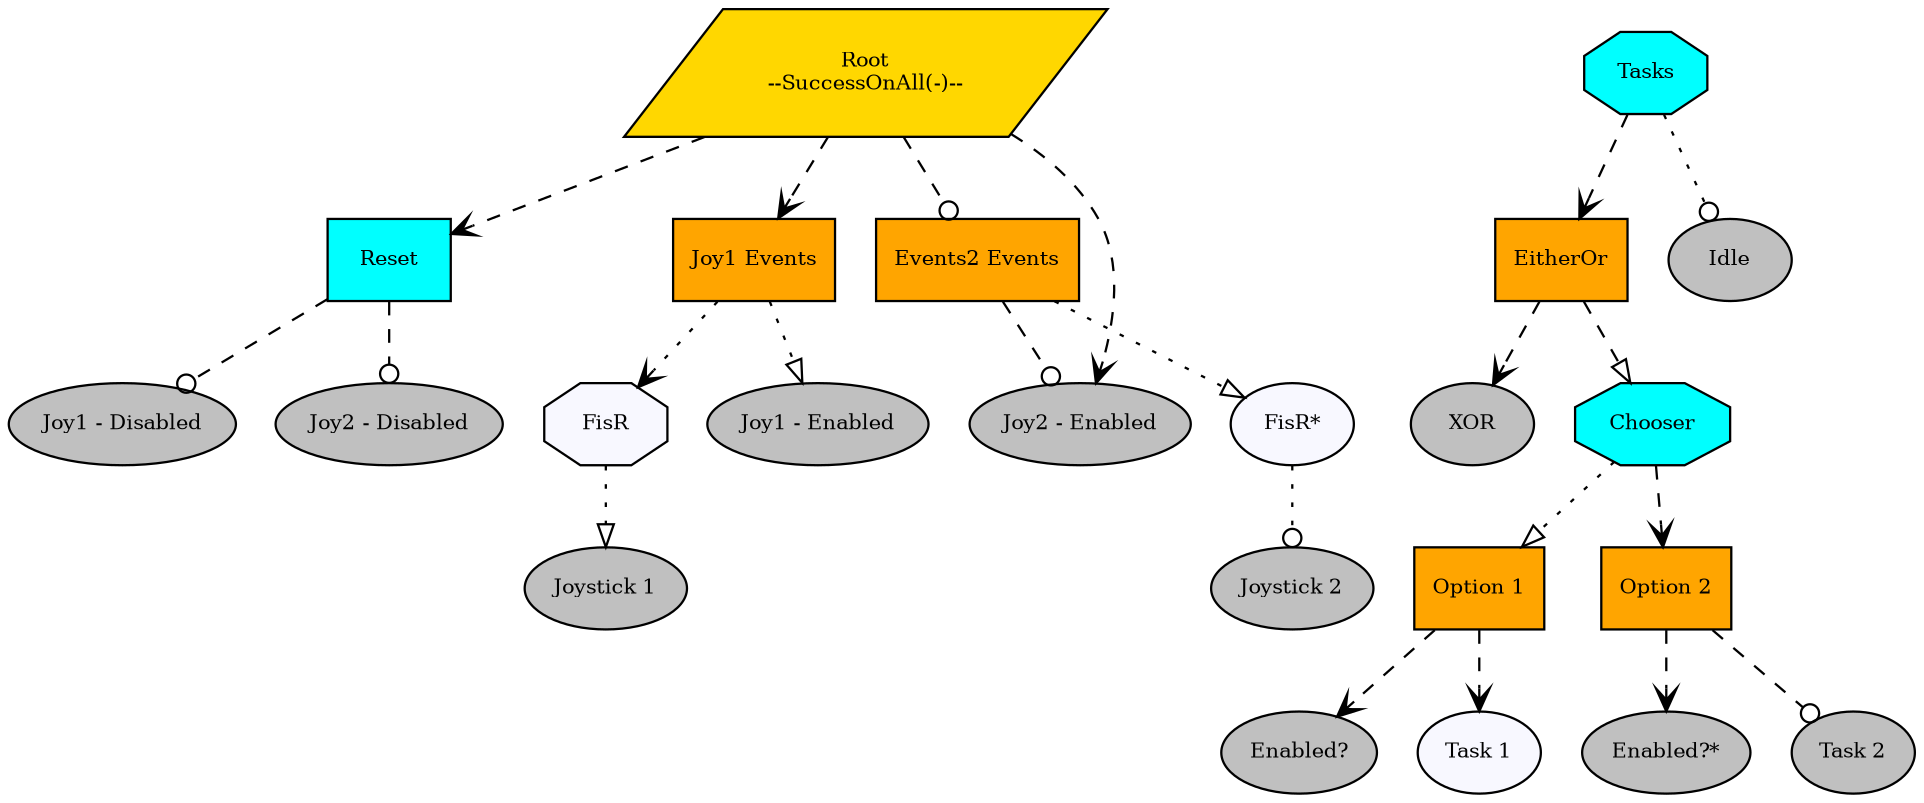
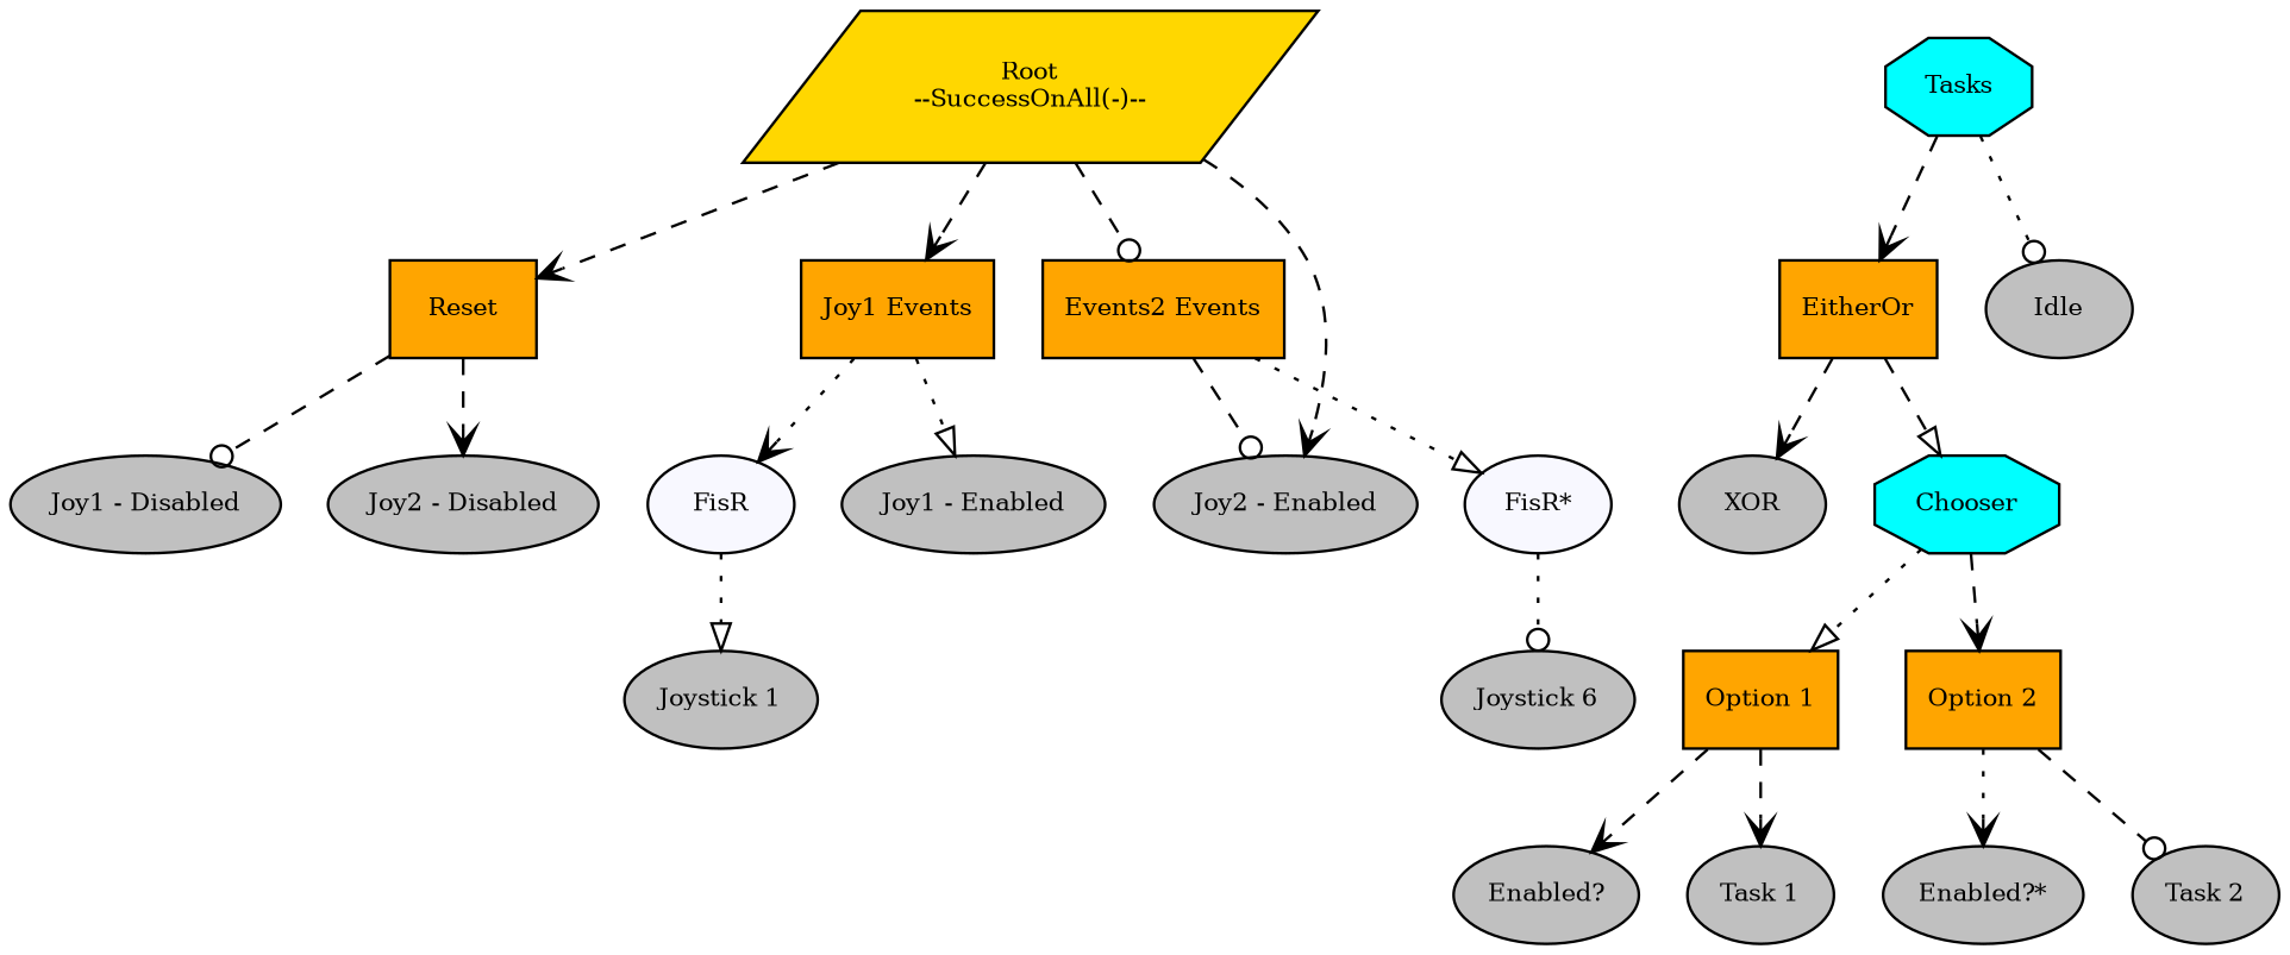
  digraph {
    fontname="times-roman"
    ordering=out
    node [fillcolor=gray fontcolor=black fontname="times-roman" fontsize=9 shape=ellipse style=filled]
    edge [arrowhead=vee fontname="times-roman" style=dashed]
    n1 [fillcolor=gold label="Root\n--SuccessOnAll(-)--" shape=parallelogram]
-   n2 [fillcolor=cyan label=Reset shape=box]
+   n2 [fillcolor=orange label=Reset shape=box]
    n3 [fillcolor=orange label="Joy1 Events" shape=box]
    n4 [fillcolor=orange label="Events2 Events" shape=box]
    n5 [label="Joy2 - Enabled"]
    n6 [label="Joy1 - Disabled"]
    n7 [label="Joy2 - Disabled"]
-   n8 [fillcolor=ghostwhite label=FisR shape=octagon]
+   n8 [fillcolor=ghostwhite label=FisR]
    n9 [label="Joy1 - Enabled"]
    n10 [fillcolor=ghostwhite label="FisR*"]
    n11 [fillcolor=cyan label=Tasks shape=octagon]
    n12 [fillcolor=orange label=EitherOr shape=box]
    n13 [label=Idle]
    n14 [label="Joystick 1"]
-   n15 [label="Joystick 2"]
+   n15 [label="Joystick 6"]
    n16 [label=XOR]
    n17 [fillcolor=cyan label=Chooser shape=octagon]
    n18 [fillcolor=orange label="Option 1" shape=box]
    n19 [fillcolor=orange label="Option 2" shape=box]
    n20 [label="Enabled?"]
-   n21 [fillcolor=ghostwhite label="Task 1"]
+   n21 [label="Task 1"]
    n22 [label="Enabled?*"]
    n23 [label="Task 2"]
    n1 -> n2
    n1 -> n3
    n1 -> n4 [arrowhead=odot]
    n1 -> n5
    n2 -> n6 [arrowhead=odot]
-   n2 -> n7 [arrowhead=odot]
+   n2 -> n7
    n3 -> n8 [style=dotted]
    n3 -> n9 [arrowhead=onormal style=dotted]
    n4 -> n5 [arrowhead=odot]
    n4 -> n10 [arrowhead=onormal style=dotted]
    n8 -> n14 [arrowhead=onormal style=dotted]
    n10 -> n15 [arrowhead=odot style=dotted]
    n11 -> n12
    n11 -> n13 [arrowhead=odot style=dotted]
    n12 -> n16
    n12 -> n17 [arrowhead=onormal]
    n17 -> n18 [arrowhead=onormal style=dotted]
    n17 -> n19
    n18 -> n20
    n18 -> n21
-   n19 -> n22
+   n19 -> n22 [style=dotted]
    n19 -> n23 [arrowhead=odot]
  }
